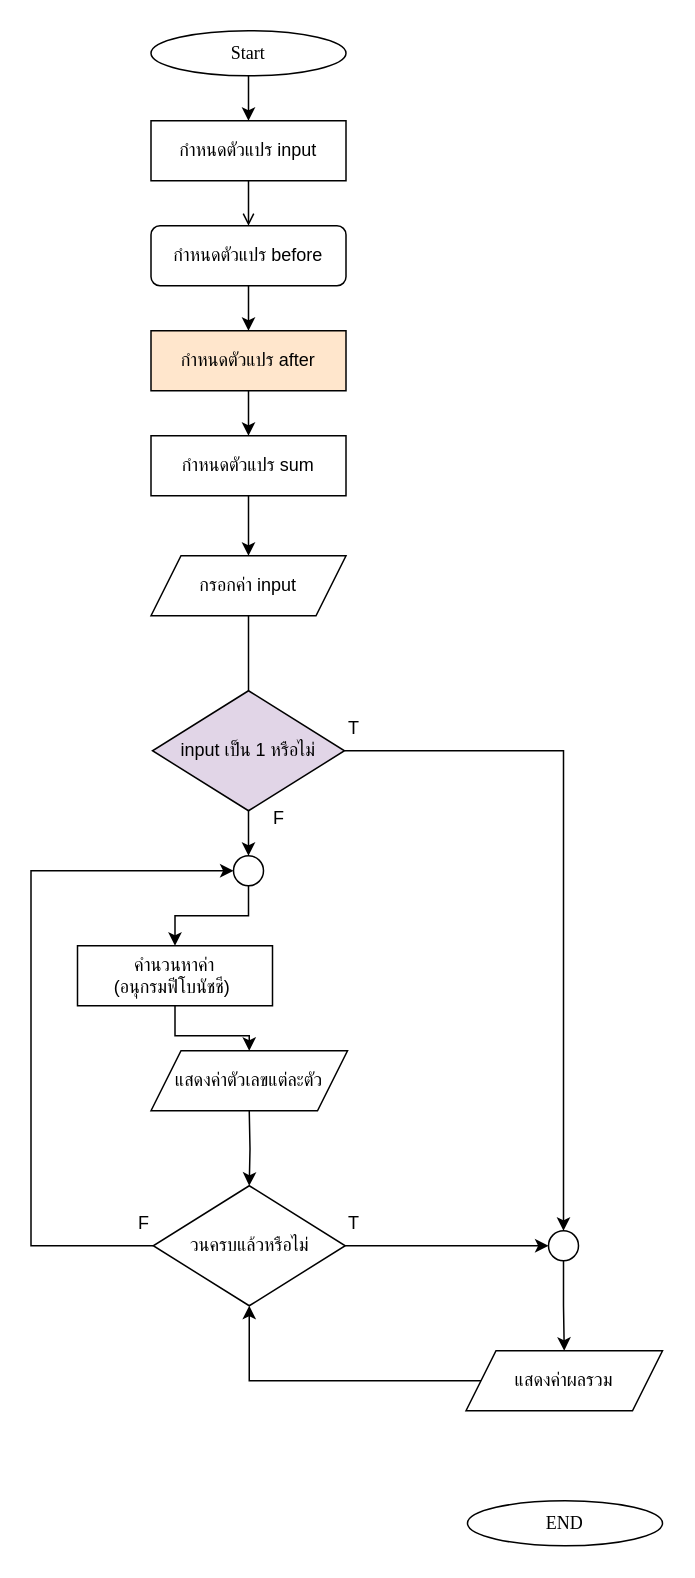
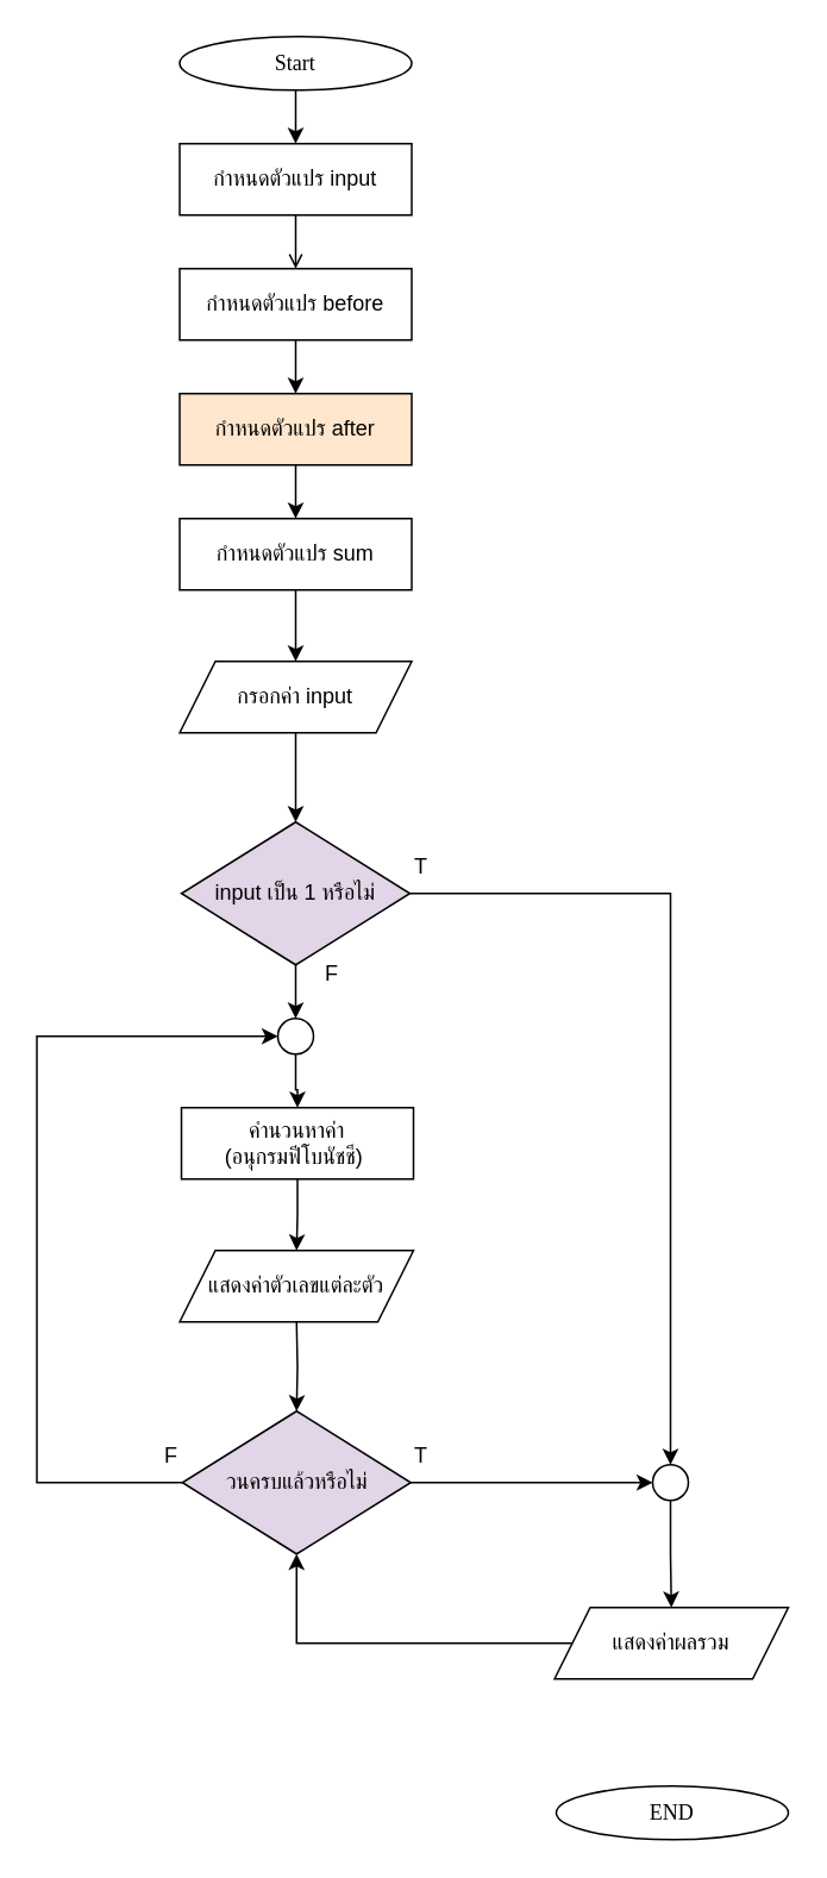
  <mxCell id="0" />
  <mxCell id="1" parent="0" />
  <mxCell id="2" value="" style="edgeStyle=orthogonalEdgeStyle;rounded=0;orthogonalLoop=1;jettySize=auto;html=1;" edge="1" parent="1" source="3" target="5"><mxGeometry relative="1" as="geometry" /></mxCell>
  <mxCell id="3" value="&lt;font data-font-src=&quot;https://fonts.googleapis.com/css?family=Sarabun&quot; face=&quot;Sarabun&quot;&gt;Start&lt;/font&gt;" style="ellipse;whiteSpace=wrap;html=1;" vertex="1" parent="1"><mxGeometry x="100" y="20" width="130" height="30" as="geometry" /></mxCell>
  <mxCell id="4" value="" style="edgeStyle=orthogonalEdgeStyle;rounded=0;orthogonalLoop=1;jettySize=auto;html=1;endArrow=open;" edge="1" parent="1" source="5" target="9"><mxGeometry relative="1" as="geometry" /></mxCell>
  <mxCell id="5" value="กำหนดตัวแปร input" style="rounded=0;whiteSpace=wrap;html=1;" vertex="1" parent="1"><mxGeometry x="100" y="80" width="130" height="40" as="geometry" /></mxCell>
- <mxCell id="6" value="" style="edgeStyle=orthogonalEdgeStyle;rounded=0;orthogonalLoop=1;jettySize=auto;html=1;endArrow=none;" edge="1" parent="1" source="7" target="22"><mxGeometry relative="1" as="geometry" /></mxCell>
+ <mxCell id="6" value="" style="edgeStyle=orthogonalEdgeStyle;rounded=0;orthogonalLoop=1;jettySize=auto;html=1;" edge="1" parent="1" source="7" target="22"><mxGeometry relative="1" as="geometry" /></mxCell>
  <mxCell id="7" value="กรอกค่า input" style="rounded=0;whiteSpace=wrap;html=1;shape=parallelogram;perimeter=parallelogramPerimeter;fixedSize=1;" vertex="1" parent="1"><mxGeometry x="100" y="370" width="130" height="40" as="geometry" /></mxCell>
  <mxCell id="8" value="" style="edgeStyle=orthogonalEdgeStyle;rounded=0;orthogonalLoop=1;jettySize=auto;html=1;" edge="1" parent="1" source="9" target="11"><mxGeometry relative="1" as="geometry" /></mxCell>
- <mxCell id="9" value="กำหนดตัวแปร before" style="whiteSpace=wrap;html=1;rounded=1;" vertex="1" parent="1"><mxGeometry x="100" y="150" width="130" height="40" as="geometry" /></mxCell>
+ <mxCell id="9" value="กำหนดตัวแปร before" style="rounded=0;whiteSpace=wrap;html=1;" vertex="1" parent="1"><mxGeometry x="100" y="150" width="130" height="40" as="geometry" /></mxCell>
  <mxCell id="10" value="" style="edgeStyle=orthogonalEdgeStyle;rounded=0;orthogonalLoop=1;jettySize=auto;html=1;" edge="1" parent="1" source="11" target="13"><mxGeometry relative="1" as="geometry" /></mxCell>
  <mxCell id="11" value="กำหนดตัวแปร after" style="rounded=0;whiteSpace=wrap;html=1;fillColor=#ffe6cc;" vertex="1" parent="1"><mxGeometry x="100" y="220" width="130" height="40" as="geometry" /></mxCell>
  <mxCell id="12" value="" style="edgeStyle=orthogonalEdgeStyle;rounded=0;orthogonalLoop=1;jettySize=auto;html=1;" edge="1" parent="1" source="13" target="7"><mxGeometry relative="1" as="geometry" /></mxCell>
  <mxCell id="13" value="กำหนดตัวแปร sum" style="rounded=0;whiteSpace=wrap;html=1;" vertex="1" parent="1"><mxGeometry x="100" y="290" width="130" height="40" as="geometry" /></mxCell>
  <mxCell id="14" style="edgeStyle=orthogonalEdgeStyle;rounded=0;orthogonalLoop=1;jettySize=auto;html=1;entryX=0;entryY=0.5;entryDx=0;entryDy=0;" edge="1" parent="1" source="16" target="28"><mxGeometry relative="1" as="geometry"><mxPoint x="10" y="680" as="targetPoint" /><Array as="points"><mxPoint x="20" y="830" /><mxPoint x="20" y="580" /></Array></mxGeometry></mxCell>
  <mxCell id="15" style="edgeStyle=orthogonalEdgeStyle;rounded=0;orthogonalLoop=1;jettySize=auto;html=1;entryX=0;entryY=0.5;entryDx=0;entryDy=0;" edge="1" parent="1" source="16" target="30"><mxGeometry relative="1" as="geometry" /></mxCell>
- <mxCell id="16" value="วนครบแล้วหรือไม่" style="rhombus;whiteSpace=wrap;html=1;" vertex="1" parent="1"><mxGeometry x="101.5" y="790" width="128" height="80" as="geometry" /></mxCell>
+ <mxCell id="16" value="วนครบแล้วหรือไม่" style="rhombus;whiteSpace=wrap;html=1;fillColor=#e1d5e7;" vertex="1" parent="1"><mxGeometry x="101.5" y="790" width="128" height="80" as="geometry" /></mxCell>
  <mxCell id="17" value="" style="edgeStyle=orthogonalEdgeStyle;rounded=0;orthogonalLoop=1;jettySize=auto;html=1;" edge="1" parent="1" target="16"><mxGeometry relative="1" as="geometry"><mxPoint x="165.5" y="740" as="sourcePoint" /></mxGeometry></mxCell>
  <mxCell id="18" value="" style="edgeStyle=orthogonalEdgeStyle;rounded=0;orthogonalLoop=1;jettySize=auto;html=1;" edge="1" parent="1" source="19" target="24"><mxGeometry relative="1" as="geometry" /></mxCell>
- <mxCell id="19" value="คำนวนหาค่า&lt;div&gt;(อนุกรมฟีโบนัชชี)&amp;nbsp;&lt;/div&gt;" style="rounded=0;whiteSpace=wrap;html=1;" vertex="1" parent="1"><mxGeometry x="51" y="630" width="130" height="40" as="geometry" /></mxCell>
+ <mxCell id="19" value="คำนวนหาค่า&lt;div&gt;(อนุกรมฟีโบนัชชี)&amp;nbsp;&lt;/div&gt;" style="rounded=0;whiteSpace=wrap;html=1;" vertex="1" parent="1"><mxGeometry x="101" y="620" width="130" height="40" as="geometry" /></mxCell>
  <mxCell id="20" value="" style="edgeStyle=orthogonalEdgeStyle;rounded=0;orthogonalLoop=1;jettySize=auto;html=1;" edge="1" parent="1" source="22" target="28"><mxGeometry relative="1" as="geometry" /></mxCell>
  <mxCell id="21" style="edgeStyle=orthogonalEdgeStyle;rounded=0;orthogonalLoop=1;jettySize=auto;html=1;entryX=0.5;entryY=0;entryDx=0;entryDy=0;" edge="1" parent="1" source="22" target="30"><mxGeometry relative="1" as="geometry" /></mxCell>
  <mxCell id="22" value="input เป็น 1 หรือไม่" style="rhombus;whiteSpace=wrap;html=1;fillColor=#e1d5e7;" vertex="1" parent="1"><mxGeometry x="101" y="460" width="128" height="80" as="geometry" /></mxCell>
  <mxCell id="23" value="&lt;font face=&quot;Sarabun&quot;&gt;END&lt;/font&gt;" style="ellipse;whiteSpace=wrap;html=1;" vertex="1" parent="1"><mxGeometry x="311" y="1000" width="130" height="30" as="geometry" /></mxCell>
  <mxCell id="24" value="แสดงค่าตัวเลขแต่ละตัว" style="rounded=0;whiteSpace=wrap;html=1;shape=parallelogram;perimeter=parallelogramPerimeter;fixedSize=1;" vertex="1" parent="1"><mxGeometry x="100" y="700" width="131" height="40" as="geometry" /></mxCell>
  <mxCell id="25" value="" style="edgeStyle=orthogonalEdgeStyle;rounded=0;orthogonalLoop=1;jettySize=auto;html=1;" edge="1" parent="1" source="26" target="16"><mxGeometry relative="1" as="geometry" /></mxCell>
  <mxCell id="26" value="แสดงค่าผลรวม" style="rounded=0;whiteSpace=wrap;html=1;shape=parallelogram;perimeter=parallelogramPerimeter;fixedSize=1;" vertex="1" parent="1"><mxGeometry x="310" y="900" width="131" height="40" as="geometry" /></mxCell>
  <mxCell id="27" value="" style="edgeStyle=orthogonalEdgeStyle;rounded=0;orthogonalLoop=1;jettySize=auto;html=1;entryX=0.5;entryY=0;entryDx=0;entryDy=0;" edge="1" parent="1" source="28" target="19"><mxGeometry relative="1" as="geometry" /></mxCell>
  <mxCell id="28" value="" style="ellipse;whiteSpace=wrap;html=1;aspect=fixed;" vertex="1" parent="1"><mxGeometry x="155" y="570" width="20" height="20" as="geometry" /></mxCell>
  <mxCell id="29" value="" style="edgeStyle=orthogonalEdgeStyle;rounded=0;orthogonalLoop=1;jettySize=auto;html=1;" edge="1" parent="1" source="30" target="26"><mxGeometry relative="1" as="geometry" /></mxCell>
  <mxCell id="30" value="" style="ellipse;whiteSpace=wrap;html=1;aspect=fixed;" vertex="1" parent="1"><mxGeometry x="365" y="820" width="20" height="20" as="geometry" /></mxCell>
  <mxCell id="31" value="T" style="text;html=1;align=center;verticalAlign=middle;resizable=0;points=[];autosize=1;strokeColor=none;fillColor=none;" vertex="1" parent="1"><mxGeometry x="220" y="470" width="30" height="30" as="geometry" /></mxCell>
  <mxCell id="32" value="T" style="text;html=1;align=center;verticalAlign=middle;resizable=0;points=[];autosize=1;strokeColor=none;fillColor=none;" vertex="1" parent="1"><mxGeometry x="220" y="800" width="30" height="30" as="geometry" /></mxCell>
  <mxCell id="33" value="F" style="text;html=1;align=center;verticalAlign=middle;resizable=0;points=[];autosize=1;strokeColor=none;fillColor=none;" vertex="1" parent="1"><mxGeometry x="80" y="800" width="30" height="30" as="geometry" /></mxCell>
  <mxCell id="34" value="F" style="text;html=1;align=center;verticalAlign=middle;resizable=0;points=[];autosize=1;strokeColor=none;fillColor=none;" vertex="1" parent="1"><mxGeometry x="170" y="530" width="30" height="30" as="geometry" /></mxCell>
